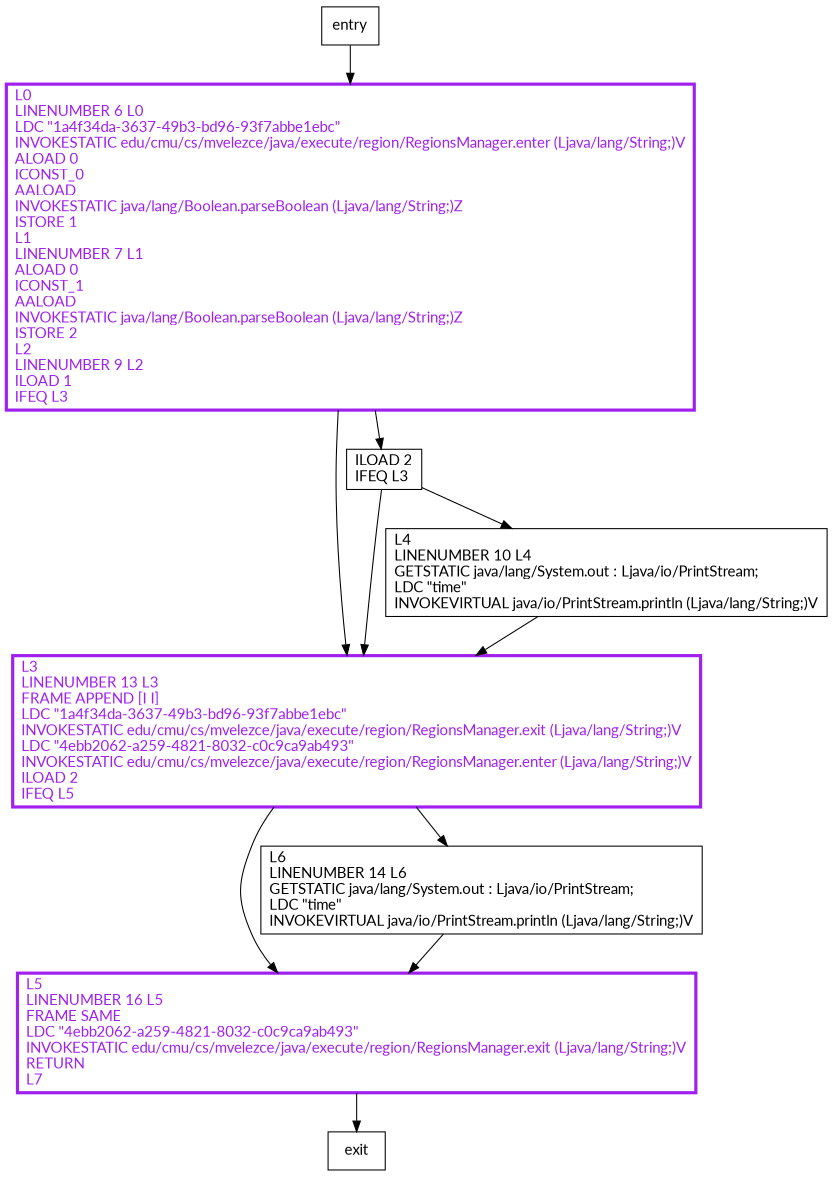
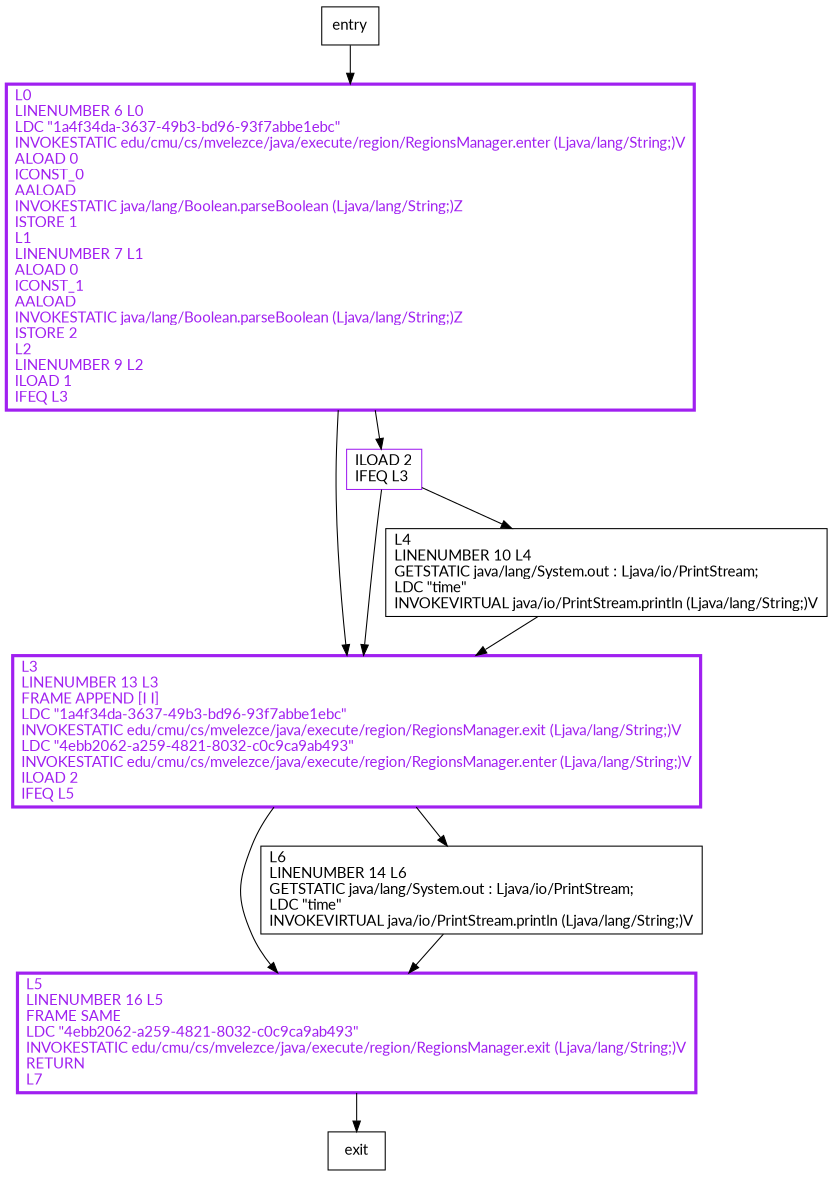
  digraph {
    fontname=Lato
    node [shape=record fontname=Lato]
    edge [fontname=Lato]
    n1 [color=purple fontcolor=purple label="L3\lLINENUMBER 13 L3\lFRAME APPEND [I I]\lLDC \"1a4f34da-3637-49b3-bd96-93f7abbe1ebc\"\lINVOKESTATIC edu/cmu/cs/mvelezce/java/execute/region/RegionsManager.exit (Ljava/lang/String;)V\lLDC \"4ebb2062-a259-4821-8032-c0c9ca9ab493\"\lINVOKESTATIC edu/cmu/cs/mvelezce/java/execute/region/RegionsManager.enter (Ljava/lang/String;)V\lILOAD 2\lIFEQ L5\l" penwidth=3]
    n2 [color=purple fontcolor=purple label="L5\lLINENUMBER 16 L5\lFRAME SAME\lLDC \"4ebb2062-a259-4821-8032-c0c9ca9ab493\"\lINVOKESTATIC edu/cmu/cs/mvelezce/java/execute/region/RegionsManager.exit (Ljava/lang/String;)V\lRETURN\lL7\l" penwidth=3]
    n3 [label="L6\lLINENUMBER 14 L6\lGETSTATIC java/lang/System.out : Ljava/io/PrintStream;\lLDC \"time\"\lINVOKEVIRTUAL java/io/PrintStream.println (Ljava/lang/String;)V\l"]
    exit
    n5 [label="L4\lLINENUMBER 10 L4\lGETSTATIC java/lang/System.out : Ljava/io/PrintStream;\lLDC \"time\"\lINVOKEVIRTUAL java/io/PrintStream.println (Ljava/lang/String;)V\l"]
    n6 [color=purple fontcolor=purple label="L0\lLINENUMBER 6 L0\lLDC \"1a4f34da-3637-49b3-bd96-93f7abbe1ebc\"\lINVOKESTATIC edu/cmu/cs/mvelezce/java/execute/region/RegionsManager.enter (Ljava/lang/String;)V\lALOAD 0\lICONST_0\lAALOAD\lINVOKESTATIC java/lang/Boolean.parseBoolean (Ljava/lang/String;)Z\lISTORE 1\lL1\lLINENUMBER 7 L1\lALOAD 0\lICONST_1\lAALOAD\lINVOKESTATIC java/lang/Boolean.parseBoolean (Ljava/lang/String;)Z\lISTORE 2\lL2\lLINENUMBER 9 L2\lILOAD 1\lIFEQ L3\l" penwidth=3]
-   n7 [label="ILOAD 2\lIFEQ L3\l"]
+   n7 [label="ILOAD 2\lIFEQ L3\l" color=purple]
    entry
    n1 -> n2
    n1 -> n3
    n2 -> exit
    n3 -> n2
    n5 -> n1
    n6 -> n1
    n6 -> n7
    n7 -> n1
    n7 -> n5
    entry -> n6
  }
